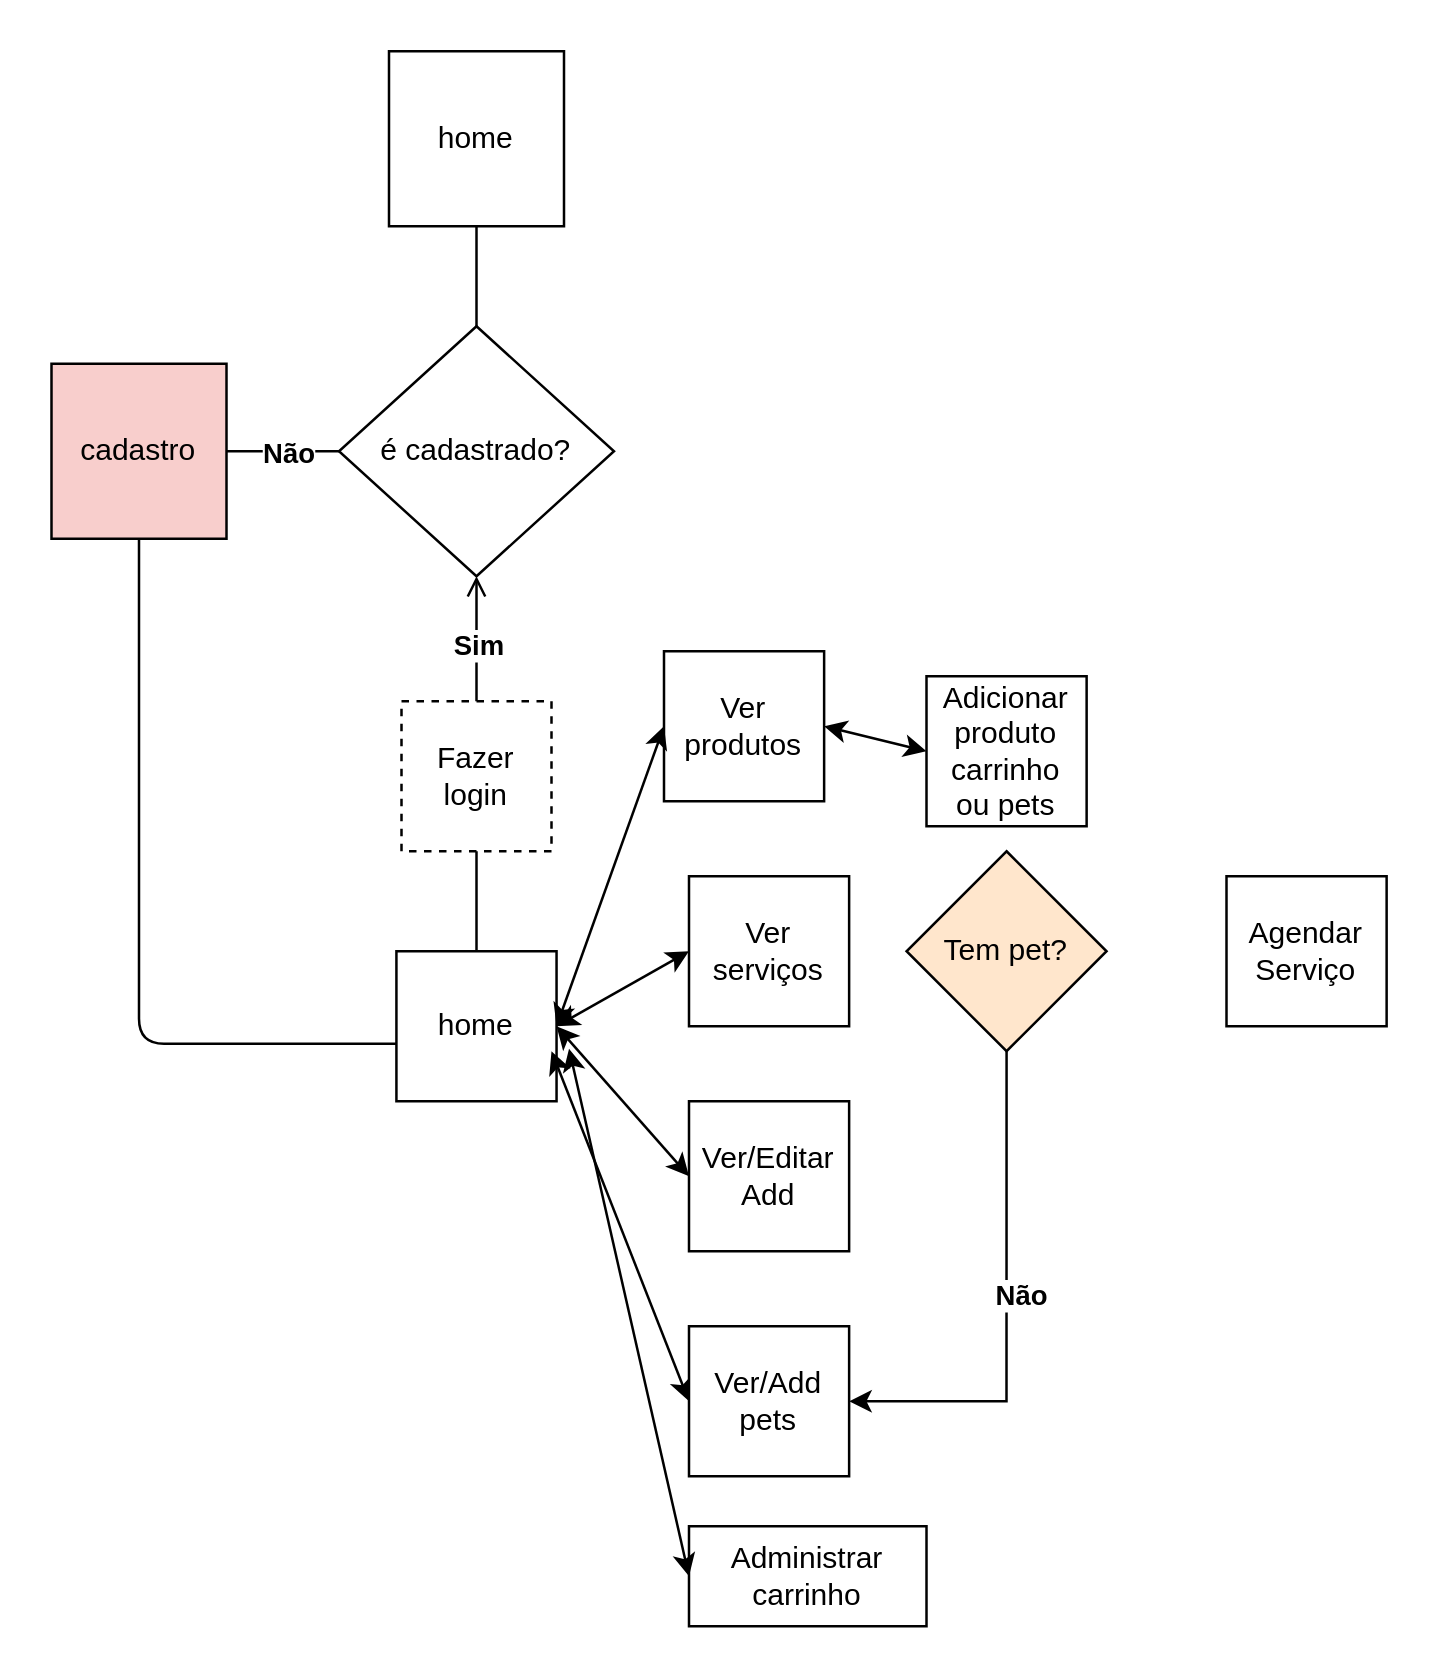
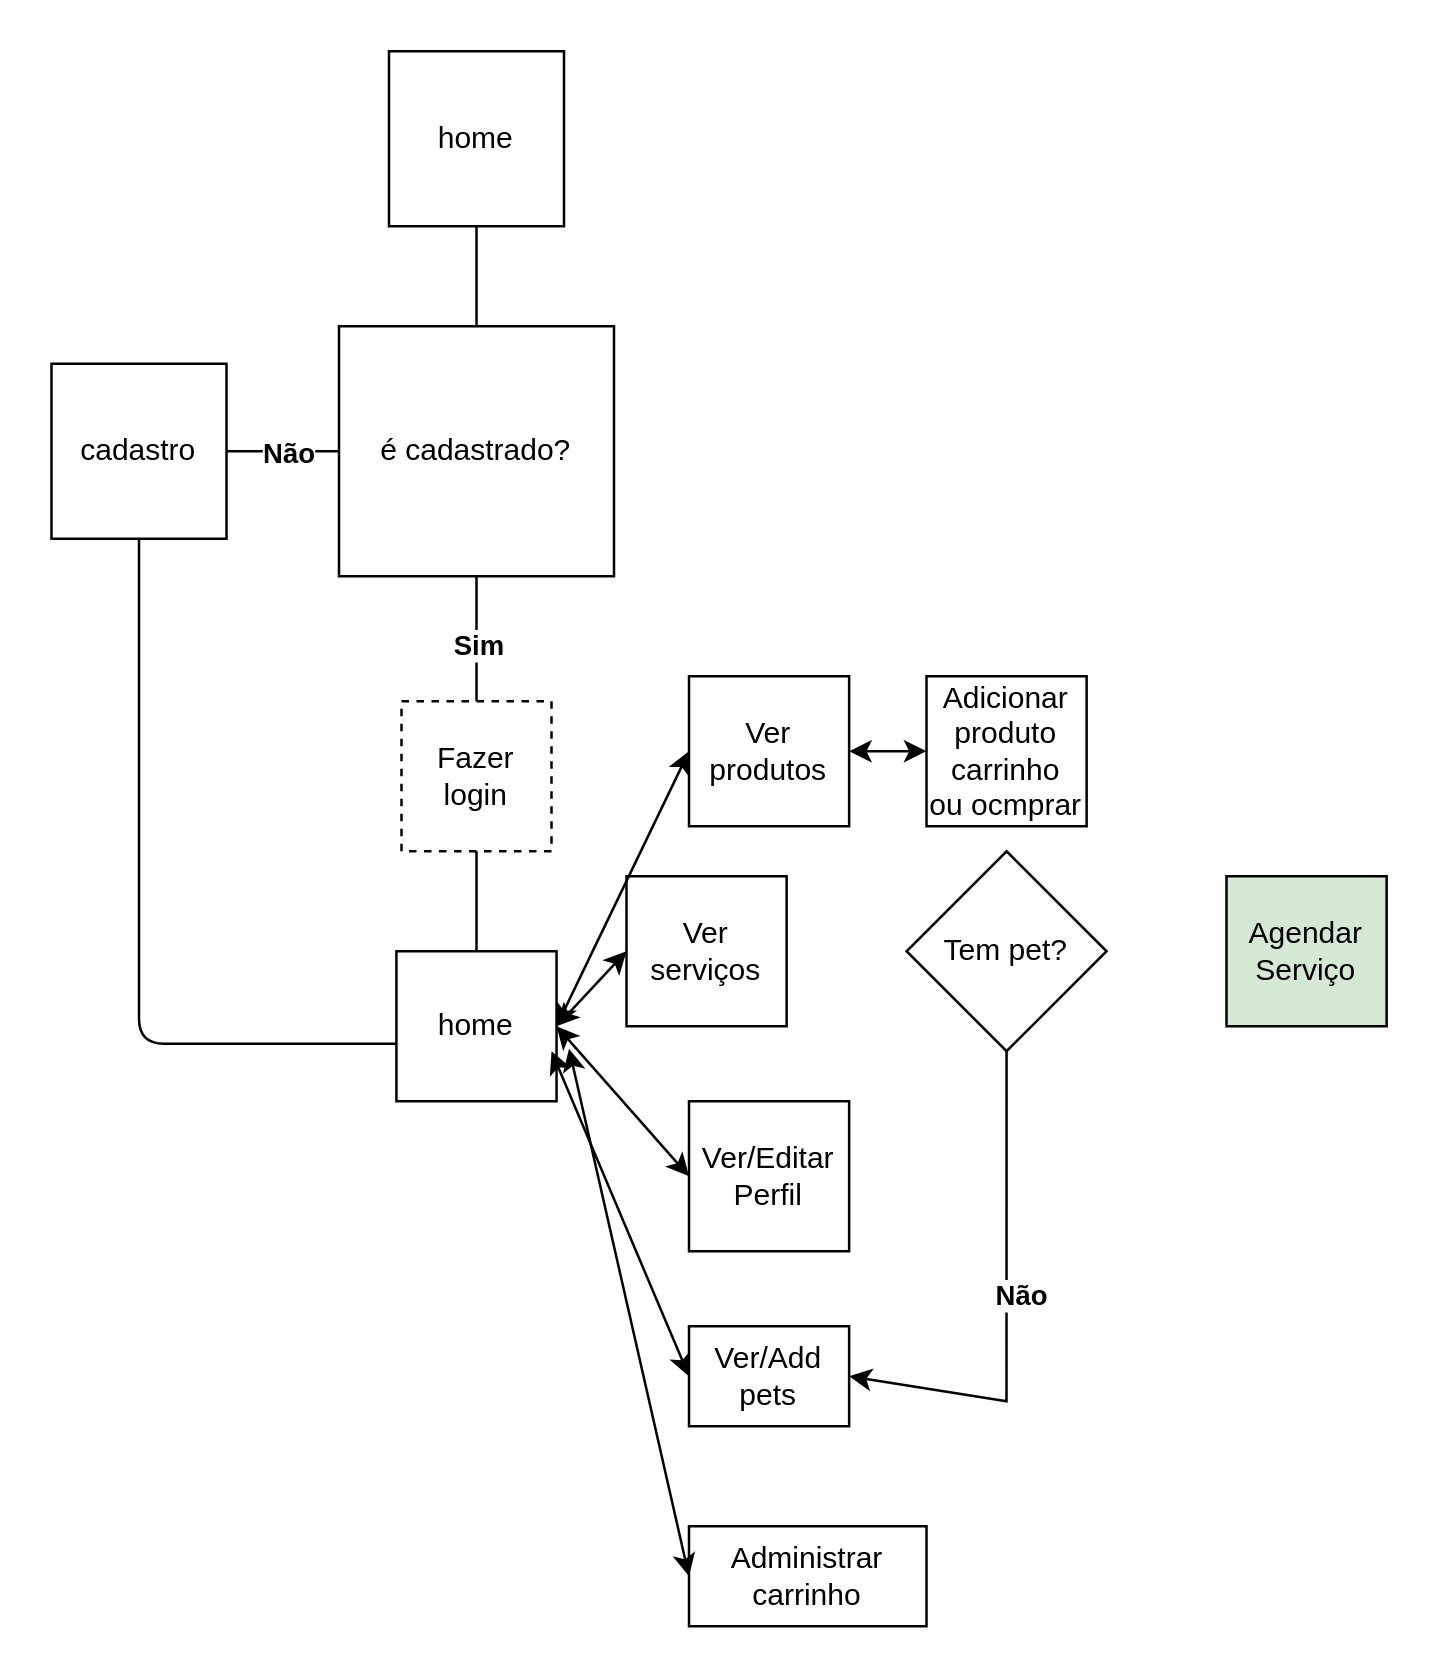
  <mxCell id="0" />
  <mxCell id="1" parent="0" />
  <mxCell id="2" value="home" style="whiteSpace=wrap;html=1;aspect=fixed;" parent="1" vertex="1"><mxGeometry x="155" y="20" width="70" height="70" as="geometry" /></mxCell>
- <mxCell id="3" value="é cadastrado?" style="rhombus;whiteSpace=wrap;html=1;" parent="1" vertex="1"><mxGeometry x="135" y="130" width="110" height="100" as="geometry" /></mxCell>
+ <mxCell id="3" value="é cadastrado?" style="whiteSpace=wrap;html=1;rounded=0;" parent="1" vertex="1"><mxGeometry x="135" y="130" width="110" height="100" as="geometry" /></mxCell>
  <mxCell id="4" value="" style="endArrow=none;html=1;entryX=0.5;entryY=1;entryDx=0;entryDy=0;exitX=0.5;exitY=0;exitDx=0;exitDy=0;" parent="1" source="3" target="2" edge="1"><mxGeometry width="50" height="50" relative="1" as="geometry"><mxPoint x="250" y="250" as="sourcePoint" /><mxPoint x="300" y="200" as="targetPoint" /></mxGeometry></mxCell>
  <mxCell id="5" value="Fazer login" style="whiteSpace=wrap;html=1;aspect=fixed;dashed=1;" parent="1" vertex="1"><mxGeometry x="160" y="280" width="60" height="60" as="geometry" /></mxCell>
- <mxCell id="6" value="" style="endArrow=open;html=1;exitX=0.5;exitY=0;exitDx=0;exitDy=0;entryX=0.5;entryY=1;entryDx=0;entryDy=0;fontStyle=1;" parent="1" source="5" target="3" edge="1"><mxGeometry width="50" height="50" relative="1" as="geometry"><mxPoint x="250" y="250" as="sourcePoint" /><mxPoint x="190" y="230" as="targetPoint" /></mxGeometry></mxCell>
+ <mxCell id="6" value="" style="endArrow=none;html=1;exitX=0.5;exitY=0;exitDx=0;exitDy=0;entryX=0.5;entryY=1;entryDx=0;entryDy=0;fontStyle=1" parent="1" source="5" target="3" edge="1"><mxGeometry width="50" height="50" relative="1" as="geometry"><mxPoint x="250" y="250" as="sourcePoint" /><mxPoint x="190" y="230" as="targetPoint" /></mxGeometry></mxCell>
  <mxCell id="7" value="&lt;b&gt;Sim&lt;/b&gt;" style="edgeLabel;html=1;align=center;verticalAlign=middle;resizable=0;points=[];" parent="6" vertex="1" connectable="0"><mxGeometry x="0.4" y="3" relative="1" as="geometry"><mxPoint x="3" y="12" as="offset" /></mxGeometry></mxCell>
  <mxCell id="8" value="" style="endArrow=none;html=1;entryX=0;entryY=0.5;entryDx=0;entryDy=0;" parent="1" edge="1" target="3"><mxGeometry width="50" height="50" relative="1" as="geometry"><mxPoint x="80" y="180" as="sourcePoint" /><mxPoint x="165" y="180" as="targetPoint" /><Array as="points" /></mxGeometry></mxCell>
  <mxCell id="9" value="&lt;b&gt;Não&lt;/b&gt;" style="edgeLabel;html=1;align=center;verticalAlign=middle;resizable=0;points=[];" parent="8" vertex="1" connectable="0"><mxGeometry x="-0.624" relative="1" as="geometry"><mxPoint x="24" as="offset" /></mxGeometry></mxCell>
- <mxCell id="10" value="cadastro" style="whiteSpace=wrap;html=1;aspect=fixed;fillColor=#f8cecc;" parent="1" vertex="1"><mxGeometry x="20" y="145" width="70" height="70" as="geometry" /></mxCell>
+ <mxCell id="10" value="cadastro" style="whiteSpace=wrap;html=1;aspect=fixed;" parent="1" vertex="1"><mxGeometry x="20" y="145" width="70" height="70" as="geometry" /></mxCell>
  <mxCell id="11" value="" style="endArrow=none;html=1;exitX=0.5;exitY=1;exitDx=0;exitDy=0;" parent="1" source="5" target="13" edge="1"><mxGeometry width="50" height="50" relative="1" as="geometry"><mxPoint x="250" y="360" as="sourcePoint" /><mxPoint x="190" y="410" as="targetPoint" /></mxGeometry></mxCell>
  <mxCell id="12" value="" style="endArrow=none;html=1;entryX=0.5;entryY=1;entryDx=0;entryDy=0;exitX=0.031;exitY=0.617;exitDx=0;exitDy=0;exitPerimeter=0;" parent="1" source="13" target="10" edge="1"><mxGeometry width="50" height="50" relative="1" as="geometry"><mxPoint x="25" y="390" as="sourcePoint" /><mxPoint x="300" y="150" as="targetPoint" /><Array as="points"><mxPoint x="55" y="417" /></Array></mxGeometry></mxCell>
  <mxCell id="13" value="home" style="whiteSpace=wrap;html=1;aspect=fixed;" parent="1" vertex="1"><mxGeometry x="157.97" y="380" width="64.05" height="60" as="geometry" /></mxCell>
- <mxCell id="14" value="Ver serviços" style="whiteSpace=wrap;html=1;aspect=fixed;" parent="1" vertex="1"><mxGeometry x="275" y="350" width="64.05" height="60" as="geometry" /></mxCell>
- <mxCell id="15" value="Ver/Editar&lt;br&gt;Add" style="whiteSpace=wrap;html=1;aspect=fixed;" parent="1" vertex="1"><mxGeometry x="275" y="440" width="64.05" height="60" as="geometry" /></mxCell>
- <mxCell id="16" value="Ver produtos" style="whiteSpace=wrap;html=1;aspect=fixed;" parent="1" vertex="1"><mxGeometry x="265" y="260" width="64.05" height="60" as="geometry" /></mxCell>
+ <mxCell id="14" value="Ver serviços" style="whiteSpace=wrap;html=1;aspect=fixed;" parent="1" vertex="1"><mxGeometry x="250" y="350" width="64.05" height="60" as="geometry" /></mxCell>
+ <mxCell id="15" value="Ver/Editar&lt;br&gt;Perfil" style="whiteSpace=wrap;html=1;aspect=fixed;" parent="1" vertex="1"><mxGeometry x="275" y="440" width="64.05" height="60" as="geometry" /></mxCell>
+ <mxCell id="16" value="Ver produtos" style="whiteSpace=wrap;html=1;aspect=fixed;" parent="1" vertex="1"><mxGeometry x="275" y="270" width="64.05" height="60" as="geometry" /></mxCell>
  <mxCell id="17" value="" style="endArrow=classic;startArrow=classic;html=1;exitX=1;exitY=0.5;exitDx=0;exitDy=0;entryX=0;entryY=0.5;entryDx=0;entryDy=0;" parent="1" source="13" target="16" edge="1"><mxGeometry width="50" height="50" relative="1" as="geometry"><mxPoint x="250" y="410" as="sourcePoint" /><mxPoint x="300" y="360" as="targetPoint" /><Array as="points" /></mxGeometry></mxCell>
  <mxCell id="18" value="" style="endArrow=classic;startArrow=classic;html=1;entryX=0;entryY=0.5;entryDx=0;entryDy=0;exitX=1;exitY=0.5;exitDx=0;exitDy=0;" parent="1" source="13" target="14" edge="1"><mxGeometry width="50" height="50" relative="1" as="geometry"><mxPoint x="250" y="410" as="sourcePoint" /><mxPoint x="300" y="360" as="targetPoint" /></mxGeometry></mxCell>
  <mxCell id="19" value="" style="endArrow=classic;startArrow=classic;html=1;entryX=0;entryY=0.5;entryDx=0;entryDy=0;exitX=1;exitY=0.5;exitDx=0;exitDy=0;" parent="1" source="13" target="15" edge="1"><mxGeometry width="50" height="50" relative="1" as="geometry"><mxPoint x="250" y="410" as="sourcePoint" /><mxPoint x="300" y="360" as="targetPoint" /></mxGeometry></mxCell>
  <mxCell id="20" value="" style="endArrow=classic;startArrow=classic;html=1;entryX=1;entryY=0.5;entryDx=0;entryDy=0;" parent="1" target="16" edge="1"><mxGeometry width="50" height="50" relative="1" as="geometry"><mxPoint x="370" y="300" as="sourcePoint" /><mxPoint x="300" y="310" as="targetPoint" /></mxGeometry></mxCell>
- <mxCell id="21" value="Adicionar produto carrinho&lt;br&gt;ou pets" style="whiteSpace=wrap;html=1;aspect=fixed;" parent="1" vertex="1"><mxGeometry x="370" y="270" width="64.05" height="60" as="geometry" /></mxCell>
- <mxCell id="22" value="Agendar Serviço" style="whiteSpace=wrap;html=1;aspect=fixed;" parent="1" vertex="1"><mxGeometry x="490" y="350" width="64.05" height="60" as="geometry" /></mxCell>
+ <mxCell id="21" value="Adicionar produto carrinho&lt;br&gt;ou ocmprar" style="whiteSpace=wrap;html=1;aspect=fixed;" parent="1" vertex="1"><mxGeometry x="370" y="270" width="64.05" height="60" as="geometry" /></mxCell>
+ <mxCell id="22" value="Agendar Serviço" style="whiteSpace=wrap;html=1;aspect=fixed;fillColor=#d5e8d4;" parent="1" vertex="1"><mxGeometry x="490" y="350" width="64.05" height="60" as="geometry" /></mxCell>
  <mxCell id="23" style="edgeStyle=none;rounded=0;orthogonalLoop=1;jettySize=auto;html=1;exitX=0.5;exitY=1;exitDx=0;exitDy=0;entryX=1;entryY=0.5;entryDx=0;entryDy=0;" parent="1" source="25" target="27" edge="1"><mxGeometry relative="1" as="geometry"><mxPoint x="402" y="580" as="targetPoint" /><Array as="points"><mxPoint x="402" y="560" /></Array></mxGeometry></mxCell>
  <mxCell id="24" value="&lt;b&gt;Não&lt;/b&gt;" style="edgeLabel;html=1;align=center;verticalAlign=middle;resizable=0;points=[];" parent="23" vertex="1" connectable="0"><mxGeometry x="-0.044" y="5" relative="1" as="geometry"><mxPoint as="offset" /></mxGeometry></mxCell>
- <mxCell id="25" value="Tem pet?" style="rhombus;whiteSpace=wrap;html=1;fillColor=#ffe6cc;" parent="1" vertex="1"><mxGeometry x="362.03" y="340" width="80" height="80" as="geometry" /></mxCell>
+ <mxCell id="25" value="Tem pet?" style="rhombus;whiteSpace=wrap;html=1;" parent="1" vertex="1"><mxGeometry x="362.03" y="340" width="80" height="80" as="geometry" /></mxCell>
  <mxCell id="26" value="" style="endArrow=classic;startArrow=classic;html=1;entryX=0;entryY=0.5;entryDx=0;entryDy=0;" parent="1" target="27" edge="1"><mxGeometry width="50" height="50" relative="1" as="geometry"><mxPoint x="220" y="420" as="sourcePoint" /><mxPoint x="260" y="560" as="targetPoint" /></mxGeometry></mxCell>
- <mxCell id="27" value="Ver/Add&lt;br&gt;pets" style="whiteSpace=wrap;html=1;aspect=fixed;" parent="1" vertex="1"><mxGeometry x="275" y="530" width="64.05" height="60" as="geometry" /></mxCell>
+ <mxCell id="27" value="Ver/Add&lt;br&gt;pets" style="whiteSpace=wrap;html=1;aspect=fixed;" parent="1" vertex="1"><mxGeometry x="275" y="530" width="64.05" height="40" as="geometry" /></mxCell>
  <mxCell id="28" value="Administrar&lt;br&gt;carrinho" style="whiteSpace=wrap;html=1;aspect=fixed;" vertex="1" parent="1"><mxGeometry x="275" y="610" width="95" height="40" as="geometry" /></mxCell>
  <mxCell id="29" value="" style="endArrow=classic;startArrow=classic;html=1;entryX=0;entryY=0.5;entryDx=0;entryDy=0;exitX=1.078;exitY=0.65;exitDx=0;exitDy=0;exitPerimeter=0;" edge="1" parent="1" source="13" target="28"><mxGeometry width="50" height="50" relative="1" as="geometry"><mxPoint x="230" y="430" as="sourcePoint" /><mxPoint x="285" y="570" as="targetPoint" /></mxGeometry></mxCell>
